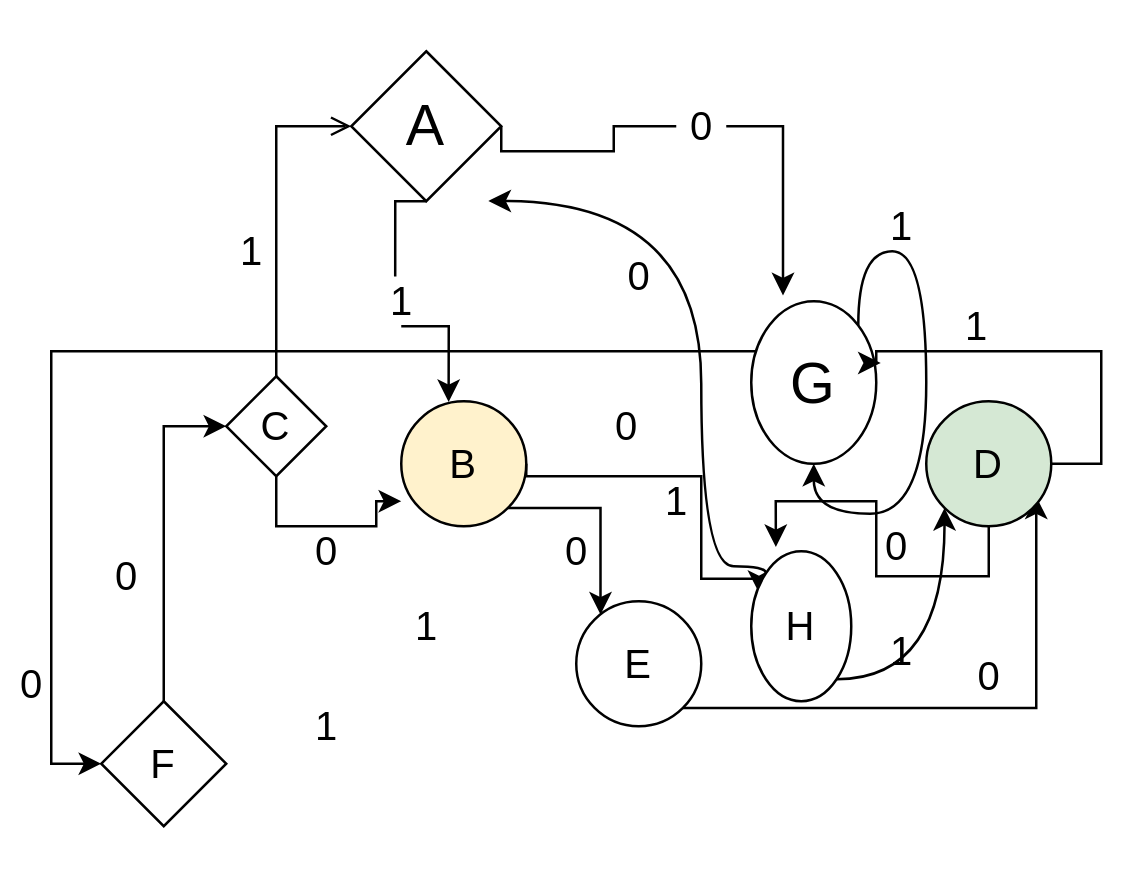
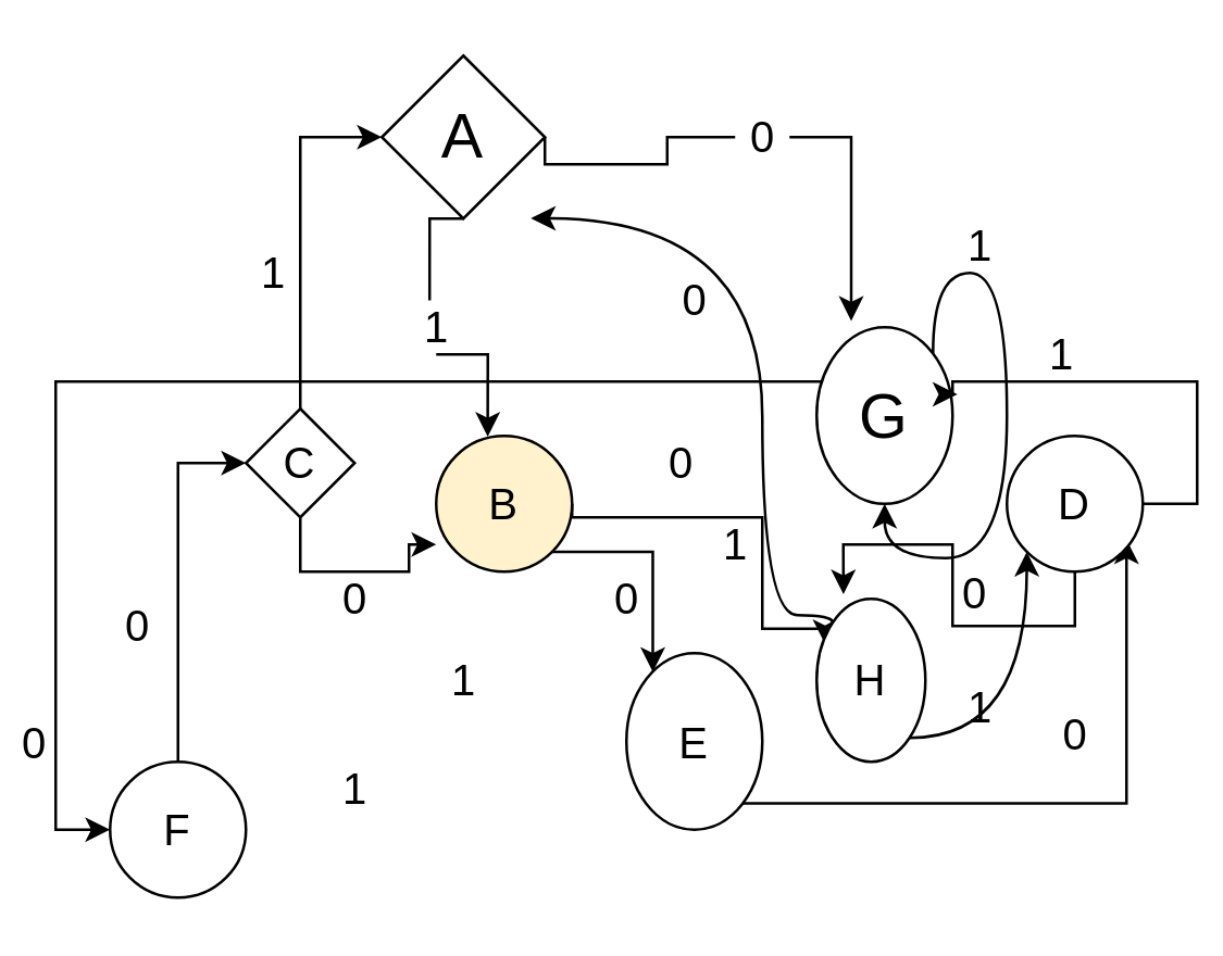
  <mxCell id="0" />
  <mxCell id="1" parent="0" />
  <mxCell id="2" style="edgeStyle=orthogonalEdgeStyle;rounded=0;orthogonalLoop=1;jettySize=auto;html=1;exitX=1;exitY=0.5;exitDx=0;exitDy=0;entryX=0.254;entryY=-0.036;entryDx=0;entryDy=0;entryPerimeter=0;fontSize=23;startArrow=none;" edge="1" parent="1" source="9" target="8"><mxGeometry relative="1" as="geometry" /></mxCell>
  <mxCell id="3" style="edgeStyle=orthogonalEdgeStyle;rounded=0;orthogonalLoop=1;jettySize=auto;html=1;exitX=0.5;exitY=1;exitDx=0;exitDy=0;entryX=0.379;entryY=0.006;entryDx=0;entryDy=0;entryPerimeter=0;fontSize=16;startArrow=none;" edge="1" parent="1" source="14" target="13"><mxGeometry relative="1" as="geometry" /></mxCell>
  <mxCell id="4" value="&lt;font style=&quot;font-size: 23px&quot;&gt;A&lt;/font&gt;" style="rhombus;whiteSpace=wrap;html=1;" vertex="1" parent="1"><mxGeometry x="140" y="20" width="60" height="60" as="geometry" /></mxCell>
  <mxCell id="5" style="edgeStyle=orthogonalEdgeStyle;rounded=0;orthogonalLoop=1;jettySize=auto;html=1;exitX=0.5;exitY=0;exitDx=0;exitDy=0;fontSize=16;entryX=0;entryY=0.5;entryDx=0;entryDy=0;" edge="1" parent="1" source="8" target="37"><mxGeometry relative="1" as="geometry"><mxPoint x="499" y="330" as="targetPoint" /><Array as="points"><mxPoint x="325" y="140" /><mxPoint x="20" y="140" /><mxPoint x="20" y="305" /></Array></mxGeometry></mxCell>
  <mxCell id="6" value="0" style="edgeLabel;html=1;align=center;verticalAlign=middle;resizable=0;points=[];fontSize=16;" vertex="1" connectable="0" parent="5"><mxGeometry x="0.793" y="-9" relative="1" as="geometry"><mxPoint as="offset" /></mxGeometry></mxCell>
  <mxCell id="7" style="edgeStyle=orthogonalEdgeStyle;rounded=0;orthogonalLoop=1;jettySize=auto;html=1;exitX=1;exitY=0;exitDx=0;exitDy=0;fontSize=16;entryX=0.5;entryY=0;entryDx=0;entryDy=0;" edge="1" parent="1" source="8" target="8"><mxGeometry relative="1" as="geometry"><mxPoint x="370" y="60" as="targetPoint" /></mxGeometry></mxCell>
  <mxCell id="8" value="G" style="ellipse;whiteSpace=wrap;html=1;fontSize=23;" vertex="1" parent="1"><mxGeometry x="300" y="120" width="50" height="65" as="geometry" /></mxCell>
  <mxCell id="9" value="0" style="text;html=1;align=center;verticalAlign=middle;resizable=0;points=[];autosize=1;strokeColor=none;fillColor=none;fontSize=16;" vertex="1" parent="1"><mxGeometry x="270" y="40" width="20" height="20" as="geometry" /></mxCell>
  <mxCell id="10" value="" style="edgeStyle=orthogonalEdgeStyle;rounded=0;orthogonalLoop=1;jettySize=auto;html=1;exitX=1;exitY=0.5;exitDx=0;exitDy=0;fontSize=23;endArrow=none;" edge="1" parent="1" source="4" target="9"><mxGeometry relative="1" as="geometry"><mxPoint x="220" y="60" as="sourcePoint" /><mxPoint x="270" y="50" as="targetPoint" /><Array as="points"><mxPoint x="245" y="60" /><mxPoint x="245" y="50" /></Array></mxGeometry></mxCell>
  <mxCell id="11" style="edgeStyle=orthogonalEdgeStyle;rounded=0;orthogonalLoop=1;jettySize=auto;html=1;exitX=1;exitY=1;exitDx=0;exitDy=0;entryX=0.194;entryY=0.106;entryDx=0;entryDy=0;entryPerimeter=0;fontSize=16;" edge="1" parent="1" source="13" target="17"><mxGeometry relative="1" as="geometry" /></mxCell>
  <mxCell id="12" style="edgeStyle=orthogonalEdgeStyle;rounded=0;orthogonalLoop=1;jettySize=auto;html=1;exitX=1;exitY=0.5;exitDx=0;exitDy=0;fontSize=16;entryX=0.078;entryY=0.278;entryDx=0;entryDy=0;entryPerimeter=0;" edge="1" parent="1" source="13" target="21"><mxGeometry relative="1" as="geometry"><mxPoint x="280" y="230" as="targetPoint" /><Array as="points"><mxPoint x="210" y="190" /><mxPoint x="280" y="190" /><mxPoint x="280" y="231" /></Array></mxGeometry></mxCell>
  <mxCell id="13" value="B" style="ellipse;whiteSpace=wrap;html=1;fontSize=16;fillColor=#fff2cc;" vertex="1" parent="1"><mxGeometry x="160" y="160" width="50" height="50" as="geometry" /></mxCell>
  <mxCell id="14" value="1" style="text;html=1;align=center;verticalAlign=middle;resizable=0;points=[];autosize=1;strokeColor=none;fillColor=none;fontSize=16;" vertex="1" parent="1"><mxGeometry x="150" y="110" width="20" height="20" as="geometry" /></mxCell>
  <mxCell id="15" value="" style="edgeStyle=orthogonalEdgeStyle;rounded=0;orthogonalLoop=1;jettySize=auto;html=1;exitX=0.5;exitY=1;exitDx=0;exitDy=0;entryX=0.379;entryY=0.006;entryDx=0;entryDy=0;entryPerimeter=0;fontSize=16;endArrow=none;" edge="1" parent="1" source="4" target="14"><mxGeometry relative="1" as="geometry"><mxPoint x="170" y="80" as="sourcePoint" /><mxPoint x="168.95" y="130.3" as="targetPoint" /></mxGeometry></mxCell>
  <mxCell id="16" style="edgeStyle=orthogonalEdgeStyle;rounded=0;orthogonalLoop=1;jettySize=auto;html=1;exitX=1;exitY=1;exitDx=0;exitDy=0;entryX=0.88;entryY=0.762;entryDx=0;entryDy=0;entryPerimeter=0;fontSize=16;" edge="1" parent="1" source="17" target="31"><mxGeometry relative="1" as="geometry" /></mxCell>
- <mxCell id="17" value="E" style="ellipse;whiteSpace=wrap;html=1;fontSize=16;" vertex="1" parent="1"><mxGeometry x="230" y="240" width="50" height="50" as="geometry" /></mxCell>
+ <mxCell id="17" value="E" style="ellipse;whiteSpace=wrap;html=1;fontSize=16;" vertex="1" parent="1"><mxGeometry x="230" y="240" width="50" height="65" as="geometry" /></mxCell>
  <mxCell id="18" value="0" style="text;html=1;align=center;verticalAlign=middle;resizable=0;points=[];autosize=1;strokeColor=none;fillColor=none;fontSize=16;" vertex="1" parent="1"><mxGeometry x="220" y="210" width="20" height="20" as="geometry" /></mxCell>
  <mxCell id="19" style="edgeStyle=orthogonalEdgeStyle;curved=1;rounded=0;orthogonalLoop=1;jettySize=auto;html=1;exitX=0;exitY=0;exitDx=0;exitDy=0;fontSize=16;entryX=0.914;entryY=0.998;entryDx=0;entryDy=0;entryPerimeter=0;" edge="1" parent="1" source="21" target="4"><mxGeometry relative="1" as="geometry"><mxPoint x="270" y="120" as="targetPoint" /><Array as="points"><mxPoint x="280" y="226" /><mxPoint x="280" y="80" /></Array></mxGeometry></mxCell>
  <mxCell id="20" style="edgeStyle=orthogonalEdgeStyle;curved=1;rounded=0;orthogonalLoop=1;jettySize=auto;html=1;exitX=1;exitY=1;exitDx=0;exitDy=0;entryX=0;entryY=1;entryDx=0;entryDy=0;fontSize=16;" edge="1" parent="1" source="21" target="31"><mxGeometry relative="1" as="geometry" /></mxCell>
  <mxCell id="21" value="H" style="ellipse;whiteSpace=wrap;html=1;fontSize=16;" vertex="1" parent="1"><mxGeometry x="300" y="220" width="40" height="60" as="geometry" /></mxCell>
  <mxCell id="22" value="1" style="text;html=1;align=center;verticalAlign=middle;resizable=0;points=[];autosize=1;strokeColor=none;fillColor=none;fontSize=16;" vertex="1" parent="1"><mxGeometry x="260" y="190" width="20" height="20" as="geometry" /></mxCell>
- <mxCell id="23" style="edgeStyle=orthogonalEdgeStyle;rounded=0;orthogonalLoop=1;jettySize=auto;html=1;exitX=0.5;exitY=0;exitDx=0;exitDy=0;entryX=0;entryY=0.5;entryDx=0;entryDy=0;fontSize=16;endArrow=open;" edge="1" parent="1" source="25" target="4"><mxGeometry relative="1" as="geometry" /></mxCell>
+ <mxCell id="23" style="edgeStyle=orthogonalEdgeStyle;rounded=0;orthogonalLoop=1;jettySize=auto;html=1;exitX=0.5;exitY=0;exitDx=0;exitDy=0;entryX=0;entryY=0.5;entryDx=0;entryDy=0;fontSize=16;" edge="1" parent="1" source="25" target="4"><mxGeometry relative="1" as="geometry" /></mxCell>
  <mxCell id="24" style="edgeStyle=orthogonalEdgeStyle;rounded=0;orthogonalLoop=1;jettySize=auto;html=1;exitX=0.5;exitY=1;exitDx=0;exitDy=0;entryX=0;entryY=0.8;entryDx=0;entryDy=0;entryPerimeter=0;fontSize=16;" edge="1" parent="1" source="25" target="13"><mxGeometry relative="1" as="geometry" /></mxCell>
  <mxCell id="25" value="C" style="rhombus;whiteSpace=wrap;html=1;fontSize=16;" vertex="1" parent="1"><mxGeometry x="90" y="150" width="40" height="40" as="geometry" /></mxCell>
  <mxCell id="26" value="1" style="text;html=1;align=center;verticalAlign=middle;resizable=0;points=[];autosize=1;strokeColor=none;fillColor=none;fontSize=16;" vertex="1" parent="1"><mxGeometry x="90" y="90" width="20" height="20" as="geometry" /></mxCell>
  <mxCell id="27" value="0" style="text;html=1;align=center;verticalAlign=middle;resizable=0;points=[];autosize=1;strokeColor=none;fillColor=none;fontSize=16;" vertex="1" parent="1"><mxGeometry x="120" y="210" width="20" height="20" as="geometry" /></mxCell>
  <mxCell id="28" style="edgeStyle=orthogonalEdgeStyle;rounded=0;orthogonalLoop=1;jettySize=auto;html=1;exitX=0.5;exitY=1;exitDx=0;exitDy=0;entryX=0.246;entryY=-0.028;entryDx=0;entryDy=0;entryPerimeter=0;fontSize=16;" edge="1" parent="1" source="31" target="21"><mxGeometry relative="1" as="geometry" /></mxCell>
  <mxCell id="29" value="0" style="edgeLabel;html=1;align=center;verticalAlign=middle;resizable=0;points=[];fontSize=16;" vertex="1" connectable="0" parent="28"><mxGeometry x="0.011" y="-7" relative="1" as="geometry"><mxPoint as="offset" /></mxGeometry></mxCell>
  <mxCell id="30" style="edgeStyle=orthogonalEdgeStyle;rounded=0;orthogonalLoop=1;jettySize=auto;html=1;exitX=1;exitY=0.5;exitDx=0;exitDy=0;entryX=1.036;entryY=0.38;entryDx=0;entryDy=0;entryPerimeter=0;fontSize=16;" edge="1" parent="1" source="31" target="8"><mxGeometry relative="1" as="geometry" /></mxCell>
- <mxCell id="31" value="D" style="ellipse;whiteSpace=wrap;html=1;fontSize=16;fillColor=#d5e8d4;" vertex="1" parent="1"><mxGeometry x="370" y="160" width="50" height="50" as="geometry" /></mxCell>
+ <mxCell id="31" value="D" style="ellipse;whiteSpace=wrap;html=1;fontSize=16;" vertex="1" parent="1"><mxGeometry x="370" y="160" width="50" height="50" as="geometry" /></mxCell>
  <mxCell id="32" value="0" style="text;html=1;align=center;verticalAlign=middle;resizable=0;points=[];autosize=1;strokeColor=none;fillColor=none;fontSize=16;" vertex="1" parent="1"><mxGeometry x="240" y="160" width="20" height="20" as="geometry" /></mxCell>
  <mxCell id="33" value="0" style="text;html=1;align=center;verticalAlign=middle;resizable=0;points=[];autosize=1;strokeColor=none;fillColor=none;fontSize=16;" vertex="1" parent="1"><mxGeometry x="385" y="260" width="20" height="20" as="geometry" /></mxCell>
  <mxCell id="34" value="1" style="text;html=1;align=center;verticalAlign=middle;resizable=0;points=[];autosize=1;strokeColor=none;fillColor=none;fontSize=16;" vertex="1" parent="1"><mxGeometry x="380" y="120" width="20" height="20" as="geometry" /></mxCell>
  <mxCell id="35" value="1" style="text;html=1;align=center;verticalAlign=middle;resizable=0;points=[];autosize=1;strokeColor=none;fillColor=none;fontSize=16;" vertex="1" parent="1"><mxGeometry x="160" y="240" width="20" height="20" as="geometry" /></mxCell>
  <mxCell id="36" style="edgeStyle=orthogonalEdgeStyle;rounded=0;orthogonalLoop=1;jettySize=auto;html=1;exitX=0.5;exitY=0;exitDx=0;exitDy=0;fontSize=16;entryX=0;entryY=0.5;entryDx=0;entryDy=0;" edge="1" parent="1" source="37" target="25"><mxGeometry relative="1" as="geometry"><mxPoint x="50" y="160" as="targetPoint" /></mxGeometry></mxCell>
- <mxCell id="37" value="F" style="rhombus;whiteSpace=wrap;html=1;fontSize=16;" vertex="1" parent="1"><mxGeometry x="40" y="280" width="50" height="50" as="geometry" /></mxCell>
+ <mxCell id="37" value="F" style="ellipse;whiteSpace=wrap;html=1;fontSize=16;" vertex="1" parent="1"><mxGeometry x="40" y="280" width="50" height="50" as="geometry" /></mxCell>
  <mxCell id="38" value="0" style="text;html=1;align=center;verticalAlign=middle;resizable=0;points=[];autosize=1;strokeColor=none;fillColor=none;fontSize=16;" vertex="1" parent="1"><mxGeometry x="40" y="220" width="20" height="20" as="geometry" /></mxCell>
  <mxCell id="39" value="1" style="text;html=1;align=center;verticalAlign=middle;resizable=0;points=[];autosize=1;strokeColor=none;fillColor=none;fontSize=16;" vertex="1" parent="1"><mxGeometry x="120" y="280" width="20" height="20" as="geometry" /></mxCell>
  <mxCell id="40" style="edgeStyle=orthogonalEdgeStyle;curved=1;rounded=0;orthogonalLoop=1;jettySize=auto;html=1;exitX=1;exitY=0;exitDx=0;exitDy=0;fontSize=16;" edge="1" parent="1" source="8" target="8"><mxGeometry relative="1" as="geometry" /></mxCell>
  <mxCell id="41" value="1" style="text;html=1;align=center;verticalAlign=middle;resizable=0;points=[];autosize=1;strokeColor=none;fillColor=none;fontSize=16;" vertex="1" parent="1"><mxGeometry x="350" y="80" width="20" height="20" as="geometry" /></mxCell>
  <mxCell id="42" value="0" style="text;html=1;align=center;verticalAlign=middle;resizable=0;points=[];autosize=1;strokeColor=none;fillColor=none;fontSize=16;" vertex="1" parent="1"><mxGeometry x="245" y="100" width="20" height="20" as="geometry" /></mxCell>
  <mxCell id="43" value="1" style="text;html=1;align=center;verticalAlign=middle;resizable=0;points=[];autosize=1;strokeColor=none;fillColor=none;fontSize=16;" vertex="1" parent="1"><mxGeometry x="350" y="250" width="20" height="20" as="geometry" /></mxCell>
